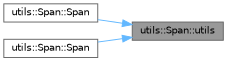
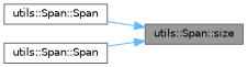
  digraph {
    rankdir=RL
    node [color=grey40 fillcolor=white fontname=Helvetica fontsize=10 shape=box style=filled]
    edge [color=steelblue1 dir=back fontname=Helvetica fontsize=10 labelfontname=Helvetica labelfontsize=10 style=solid]
-   n1 [color=gray40 fillcolor=grey60 fontcolor=black height=0.2 label="utils::Span::utils" width=0.4]
+   n1 [color=gray40 fillcolor=grey60 fontcolor=black height=0.2 label="utils::Span::size" width=0.4]
    n2 [height=0.2 label="utils::Span::Span" width=0.4]
    n3 [height=0.2 label="utils::Span::Span" width=0.4]
    n1 -> n2
    n1 -> n3
  }
